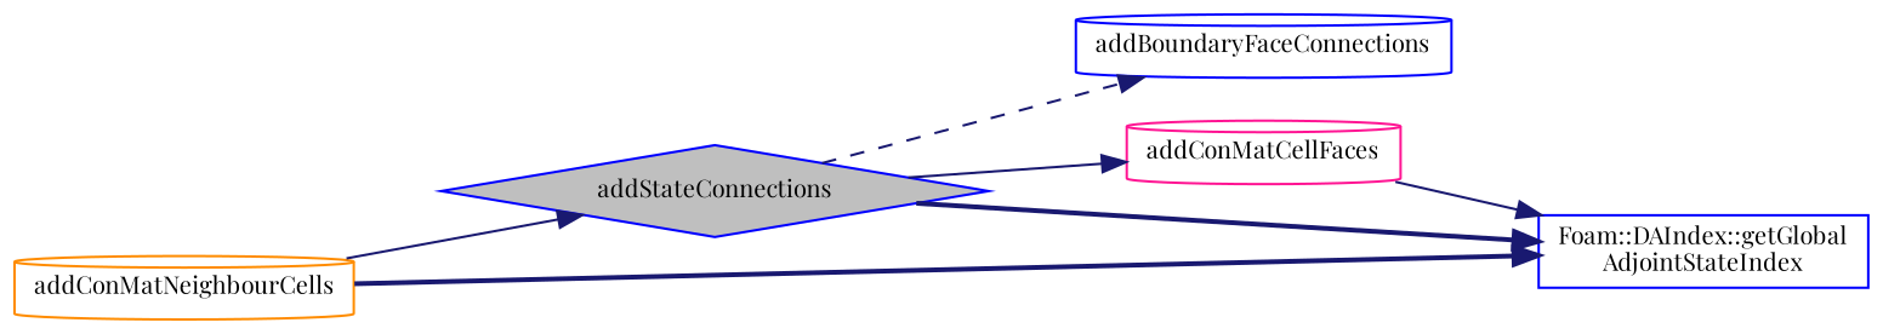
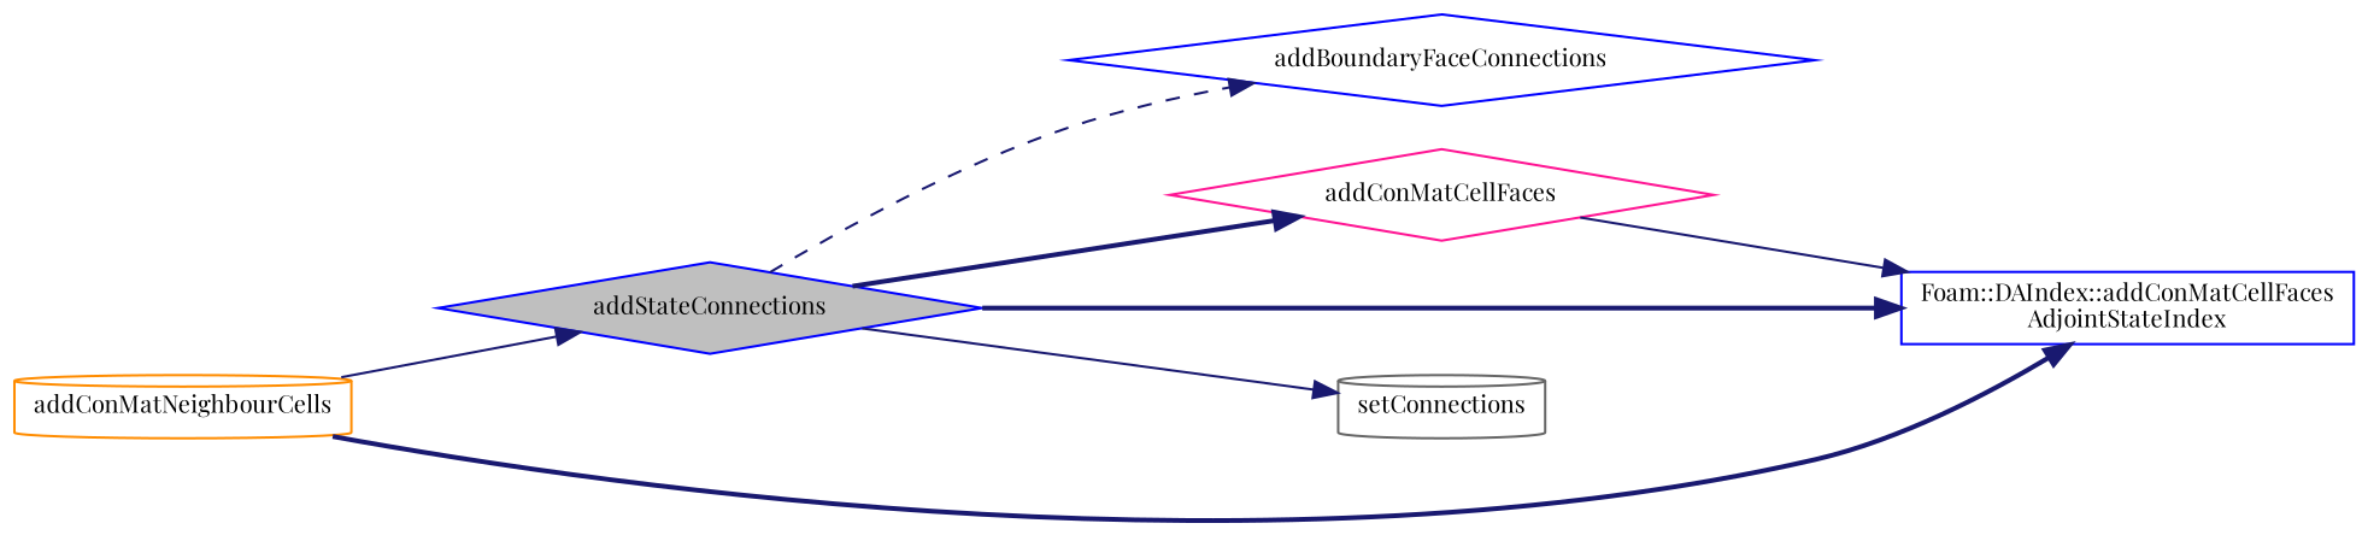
  digraph {
    fontname="Playfair Display"
    rankdir=LR
    node [color=blue fontname="Playfair Display" fontsize=10 shape=cylinder]
    edge [color=midnightblue fontname="Playfair Display" fontsize=10 labelfontname=Helvetica labelfontsize=10 style=bold]
    n1 [fillcolor=grey75 fontcolor=black height=0.2 label=addStateConnections shape=diamond style=filled width=0.4]
-   n2 [height=0.2 label=addBoundaryFaceConnections width=0.4]
-   n3 [color=deeppink height=0.2 label=addConMatCellFaces width=0.4]
-   n4 [height=0.2 label="Foam::DAIndex::getGlobal\lAdjointStateIndex" shape=box width=0.4]
+   n2 [height=0.2 label=addBoundaryFaceConnections shape=diamond width=0.4]
+   n3 [color=deeppink height=0.2 label=addConMatCellFaces shape=diamond width=0.4]
+   n4 [height=0.2 label="Foam::DAIndex::addConMatCellFaces\lAdjointStateIndex" shape=box width=0.4]
+   n5 [color=gray40 height=0.2 label=setConnections width=0.4]
    n6 [color=darkorange height=0.2 label=addConMatNeighbourCells width=0.4]
    n1 -> n2 [style=dashed]
-   n1 -> n3 [style=solid]
+   n1 -> n3
    n1 -> n4
+   n1 -> n5 [style=solid]
    n3 -> n4 [style=solid]
    n6 -> n1 [style=solid]
    n6 -> n4
  }
